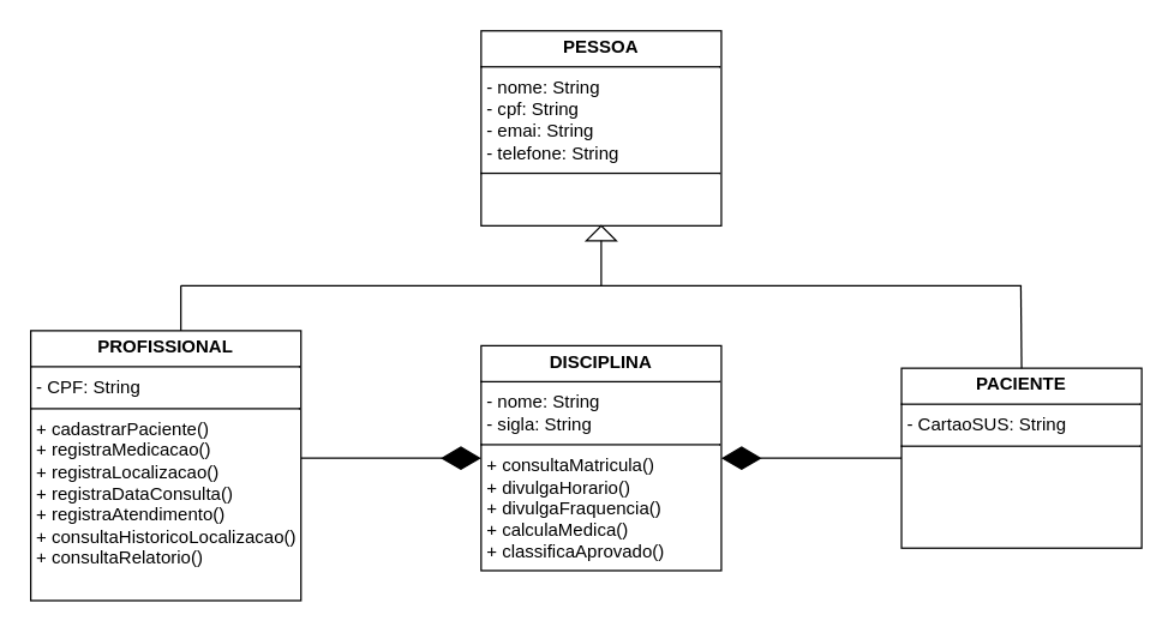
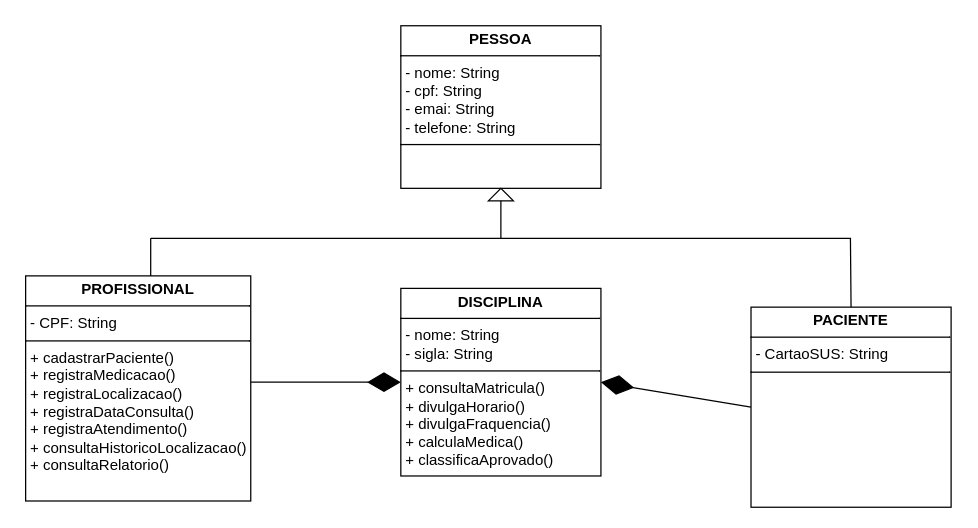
  <mxCell id="0" />
  <mxCell id="1" parent="0" />
  <mxCell id="2" value="" style="endArrow=diamondThin;endFill=1;endSize=24;html=1;rounded=0;entryX=0;entryY=0.5;entryDx=0;entryDy=0;exitX=1;exitY=0.472;exitDx=0;exitDy=0;exitPerimeter=0;" edge="1" parent="1" source="5" target="7"><mxGeometry width="160" relative="1" as="geometry"><mxPoint x="200" y="310" as="sourcePoint" /><mxPoint x="280" y="370" as="targetPoint" /></mxGeometry></mxCell>
  <mxCell id="3" value="" style="endArrow=diamondThin;endFill=1;endSize=24;html=1;rounded=0;exitX=0;exitY=0.5;exitDx=0;exitDy=0;entryX=1;entryY=0.5;entryDx=0;entryDy=0;" edge="1" parent="1" source="6" target="7"><mxGeometry width="160" relative="1" as="geometry"><mxPoint x="560" y="280" as="sourcePoint" /><mxPoint x="530" y="380" as="targetPoint" /></mxGeometry></mxCell>
  <mxCell id="4" value="&lt;p style=&quot;margin:0px;margin-top:4px;text-align:center;&quot;&gt;&lt;b&gt;PESSOA&lt;/b&gt;&lt;/p&gt;&lt;hr size=&quot;1&quot; style=&quot;border-style:solid;&quot;&gt;&lt;p style=&quot;margin:0px;margin-left:4px;&quot;&gt;- nome&lt;span style=&quot;background-color: initial;&quot;&gt;: String&lt;/span&gt;&lt;/p&gt;&lt;p style=&quot;margin:0px;margin-left:4px;&quot;&gt;- cpf:&lt;span style=&quot;background-color: initial;&quot;&gt;&amp;nbsp;String&lt;/span&gt;&lt;/p&gt;&lt;p style=&quot;margin:0px;margin-left:4px;&quot;&gt;- emai&lt;span style=&quot;background-color: initial;&quot;&gt;: String&lt;/span&gt;&lt;/p&gt;&lt;p style=&quot;margin:0px;margin-left:4px;&quot;&gt;- telefone&lt;span style=&quot;background-color: initial;&quot;&gt;: String&lt;/span&gt;&lt;/p&gt;&lt;hr size=&quot;1&quot; style=&quot;border-style:solid;&quot;&gt;&lt;p style=&quot;margin:0px;margin-left:4px;&quot;&gt;&lt;br&gt;&lt;/p&gt;" style="verticalAlign=top;align=left;overflow=fill;html=1;whiteSpace=wrap;" vertex="1" parent="1"><mxGeometry x="320" y="20" width="160" height="130" as="geometry" /></mxCell>
  <mxCell id="5" value="&lt;p style=&quot;margin:0px;margin-top:4px;text-align:center;&quot;&gt;&lt;b&gt;PROFISSIONAL&lt;/b&gt;&lt;/p&gt;&lt;hr size=&quot;1&quot; style=&quot;border-style:solid;&quot;&gt;&lt;p style=&quot;margin:0px;margin-left:4px;&quot;&gt;- CPF: String&lt;/p&gt;&lt;hr size=&quot;1&quot; style=&quot;border-style:solid;&quot;&gt;&lt;p style=&quot;margin:0px;margin-left:4px;&quot;&gt;+ cadastrarPaciente()&lt;/p&gt;&lt;p style=&quot;margin:0px;margin-left:4px;&quot;&gt;+ registraMedicacao()&lt;/p&gt;&lt;p style=&quot;margin:0px;margin-left:4px;&quot;&gt;+&amp;nbsp;&lt;span style=&quot;background-color: transparent; color: light-dark(rgb(0, 0, 0), rgb(255, 255, 255));&quot;&gt;registraLocalizacao()&lt;/span&gt;&lt;/p&gt;&lt;p style=&quot;margin:0px;margin-left:4px;&quot;&gt;+&amp;nbsp;&lt;span style=&quot;background-color: transparent; color: light-dark(rgb(0, 0, 0), rgb(255, 255, 255));&quot;&gt;registraDataConsulta()&lt;/span&gt;&lt;/p&gt;&lt;p style=&quot;margin:0px;margin-left:4px;&quot;&gt;+ registraAtendimento()&lt;/p&gt;&lt;p style=&quot;margin:0px;margin-left:4px;&quot;&gt;&lt;span style=&quot;background-color: transparent; color: light-dark(rgb(0, 0, 0), rgb(255, 255, 255));&quot;&gt;+ consultaHistoricoLocalizacao()&lt;/span&gt;&lt;/p&gt;&lt;p style=&quot;margin:0px;margin-left:4px;&quot;&gt;+ consultaRelatorio()&lt;/p&gt;&lt;p style=&quot;margin:0px;margin-left:4px;&quot;&gt;&lt;br&gt;&lt;/p&gt;" style="verticalAlign=top;align=left;overflow=fill;html=1;whiteSpace=wrap;" vertex="1" parent="1"><mxGeometry x="20" y="220" width="180" height="180" as="geometry" /></mxCell>
- <mxCell id="6" value="&lt;p style=&quot;margin:0px;margin-top:4px;text-align:center;&quot;&gt;&lt;b&gt;PACIENTE&lt;/b&gt;&lt;/p&gt;&lt;hr size=&quot;1&quot; style=&quot;border-style:solid;&quot;&gt;&lt;p style=&quot;margin:0px;margin-left:4px;&quot;&gt;- CartaoSUS: String&lt;/p&gt;&lt;hr size=&quot;1&quot; style=&quot;border-style:solid;&quot;&gt;&lt;p style=&quot;margin:0px;margin-left:4px;&quot;&gt;&lt;br&gt;&lt;/p&gt;" style="verticalAlign=top;align=left;overflow=fill;html=1;whiteSpace=wrap;" vertex="1" parent="1"><mxGeometry x="600" y="245" width="160" height="120" as="geometry" /></mxCell>
+ <mxCell id="6" value="&lt;p style=&quot;margin:0px;margin-top:4px;text-align:center;&quot;&gt;&lt;b&gt;PACIENTE&lt;/b&gt;&lt;/p&gt;&lt;hr size=&quot;1&quot; style=&quot;border-style:solid;&quot;&gt;&lt;p style=&quot;margin:0px;margin-left:4px;&quot;&gt;- CartaoSUS: String&lt;/p&gt;&lt;hr size=&quot;1&quot; style=&quot;border-style:solid;&quot;&gt;&lt;p style=&quot;margin:0px;margin-left:4px;&quot;&gt;&lt;br&gt;&lt;/p&gt;" style="verticalAlign=top;align=left;overflow=fill;html=1;whiteSpace=wrap;" vertex="1" parent="1"><mxGeometry x="600" y="245" width="160" height="160" as="geometry" /></mxCell>
  <mxCell id="7" value="&lt;p style=&quot;margin:0px;margin-top:4px;text-align:center;&quot;&gt;&lt;b&gt;DISCIPLINA&lt;/b&gt;&lt;/p&gt;&lt;hr size=&quot;1&quot; style=&quot;border-style:solid;&quot;&gt;&lt;p style=&quot;margin:0px;margin-left:4px;&quot;&gt;- nome: String&lt;/p&gt;&lt;p style=&quot;margin:0px;margin-left:4px;&quot;&gt;- sigla&lt;span style=&quot;background-color: initial;&quot;&gt;: String&lt;/span&gt;&lt;/p&gt;&lt;hr size=&quot;1&quot; style=&quot;border-style:solid;&quot;&gt;&lt;p style=&quot;margin:0px;margin-left:4px;&quot;&gt;+ consultaMatricula()&lt;/p&gt;&lt;p style=&quot;margin:0px;margin-left:4px;&quot;&gt;+ divulgaHorario()&lt;/p&gt;&lt;p style=&quot;margin:0px;margin-left:4px;&quot;&gt;+ divulgaFraquencia()&lt;/p&gt;&lt;p style=&quot;margin:0px;margin-left:4px;&quot;&gt;+ calculaMedica()&lt;/p&gt;&lt;p style=&quot;margin:0px;margin-left:4px;&quot;&gt;+ classificaAprovado()&lt;/p&gt;" style="verticalAlign=top;align=left;overflow=fill;html=1;whiteSpace=wrap;" vertex="1" parent="1"><mxGeometry x="320" y="230" width="160" height="150" as="geometry" /></mxCell>
  <mxCell id="8" value="" style="triangle;whiteSpace=wrap;html=1;rotation=-90;" vertex="1" parent="1"><mxGeometry x="395" y="145" width="10" height="20" as="geometry" /></mxCell>
  <mxCell id="9" value="" style="endArrow=none;html=1;rounded=0;" edge="1" parent="1"><mxGeometry width="50" height="50" relative="1" as="geometry"><mxPoint x="400" y="190" as="sourcePoint" /><mxPoint x="400" y="160" as="targetPoint" /></mxGeometry></mxCell>
  <mxCell id="10" value="" style="endArrow=none;html=1;rounded=0;" edge="1" parent="1"><mxGeometry width="50" height="50" relative="1" as="geometry"><mxPoint x="120" y="190" as="sourcePoint" /><mxPoint x="680" y="190" as="targetPoint" /></mxGeometry></mxCell>
  <mxCell id="11" value="" style="endArrow=none;html=1;rounded=0;" edge="1" parent="1"><mxGeometry width="50" height="50" relative="1" as="geometry"><mxPoint x="120" y="220" as="sourcePoint" /><mxPoint x="120" y="190" as="targetPoint" /></mxGeometry></mxCell>
  <mxCell id="12" value="" style="endArrow=none;html=1;rounded=0;exitX=0.5;exitY=0;exitDx=0;exitDy=0;" edge="1" parent="1" source="6"><mxGeometry width="50" height="50" relative="1" as="geometry"><mxPoint x="679.5" y="220" as="sourcePoint" /><mxPoint x="679.5" y="190" as="targetPoint" /></mxGeometry></mxCell>
